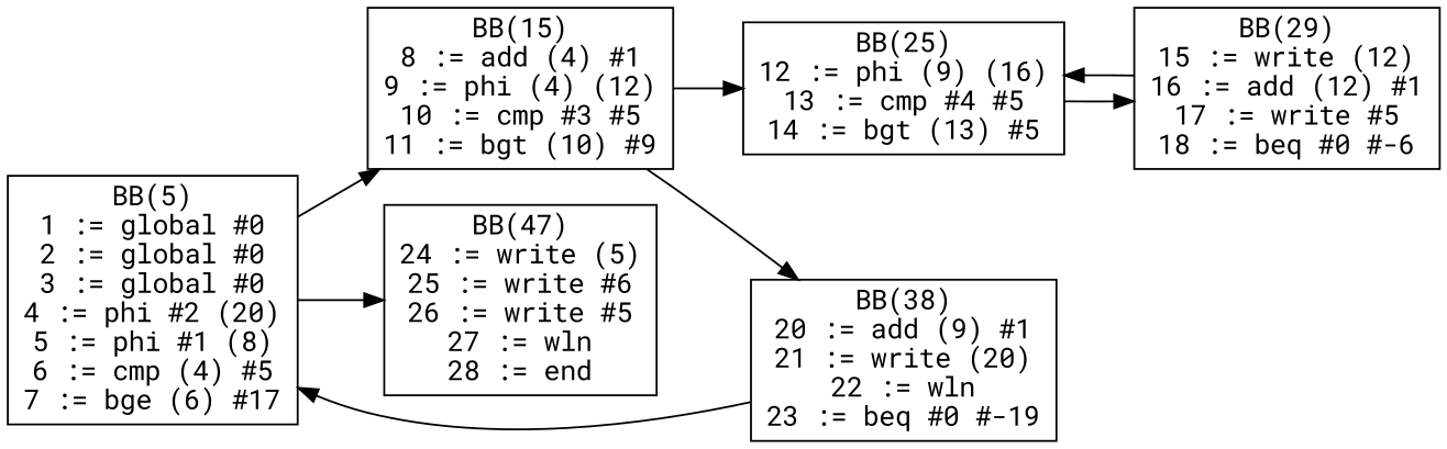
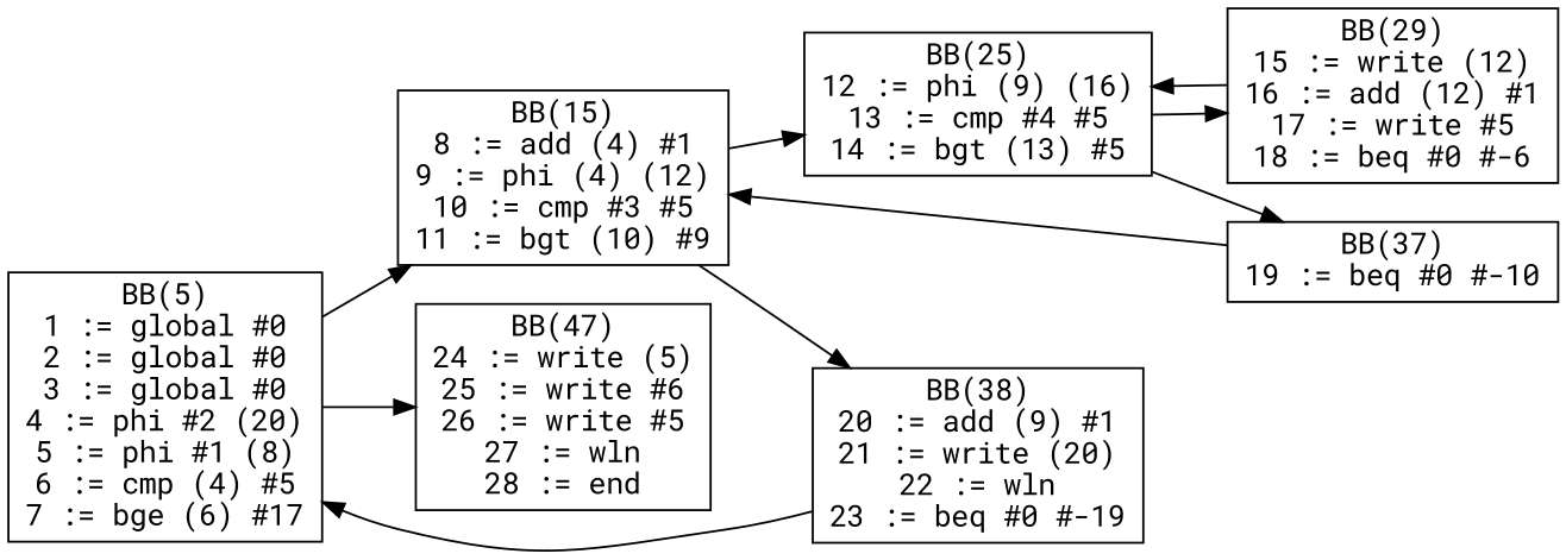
  digraph {
    rankdir=LR
    fontname="Roboto Mono"
    node [shape=box fontname="Roboto Mono"]
    edge [fontname="Roboto Mono"]
    n1 [label="BB(5)\n1 := global #0\n2 := global #0\n3 := global #0\n4 := phi #2 (20)\n5 := phi #1 (8)\n6 := cmp (4) #5\n7 := bge (6) #17\n"]
    n2 [label="BB(15)\n8 := add (4) #1\n9 := phi (4) (12)\n10 := cmp #3 #5\n11 := bgt (10) #9\n"]
    n3 [label="BB(47)\n24 := write (5)\n25 := write #6\n26 := write #5\n27 := wln\n28 := end\n"]
    n4 [label="BB(25)\n12 := phi (9) (16)\n13 := cmp #4 #5\n14 := bgt (13) #5\n"]
    n5 [label="BB(38)\n20 := add (9) #1\n21 := write (20)\n22 := wln\n23 := beq #0 #-19\n"]
    n6 [label="BB(29)\n15 := write (12)\n16 := add (12) #1\n17 := write #5\n18 := beq #0 #-6\n"]
+   n7 [label="BB(37)\n19 := beq #0 #-10\n"]
    n1 -> n2
    n1 -> n3
    n2 -> n4
    n2 -> n5
    n4 -> n6
+   n4 -> n7
    n5 -> n1
    n6 -> n4
+   n7 -> n2
  }
